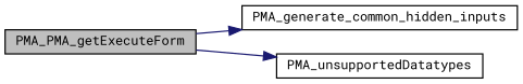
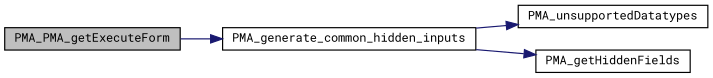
  digraph {
    fontname="Roboto Mono"
    rankdir=LR
    node [color=black fillcolor=white fontname="Roboto Mono" fontsize=10 shape=record style=filled]
    edge [color=midnightblue fontname="Roboto Mono" fontsize=10 labelfontname=Helvetica labelfontsize=10 style=solid]
    n1 [fillcolor=grey75 fontcolor=black height=0.2 label=PMA_PMA_getExecuteForm width=0.4]
    n2 [height=0.2 label=PMA_generate_common_hidden_inputs width=0.4]
    n3 [height=0.2 label=PMA_unsupportedDatatypes width=0.4]
+   n4 [height=0.2 label=PMA_getHiddenFields width=0.4]
    n1 -> n2
-   n1 -> n3
+   n2 -> n3
+   n2 -> n4
  }
